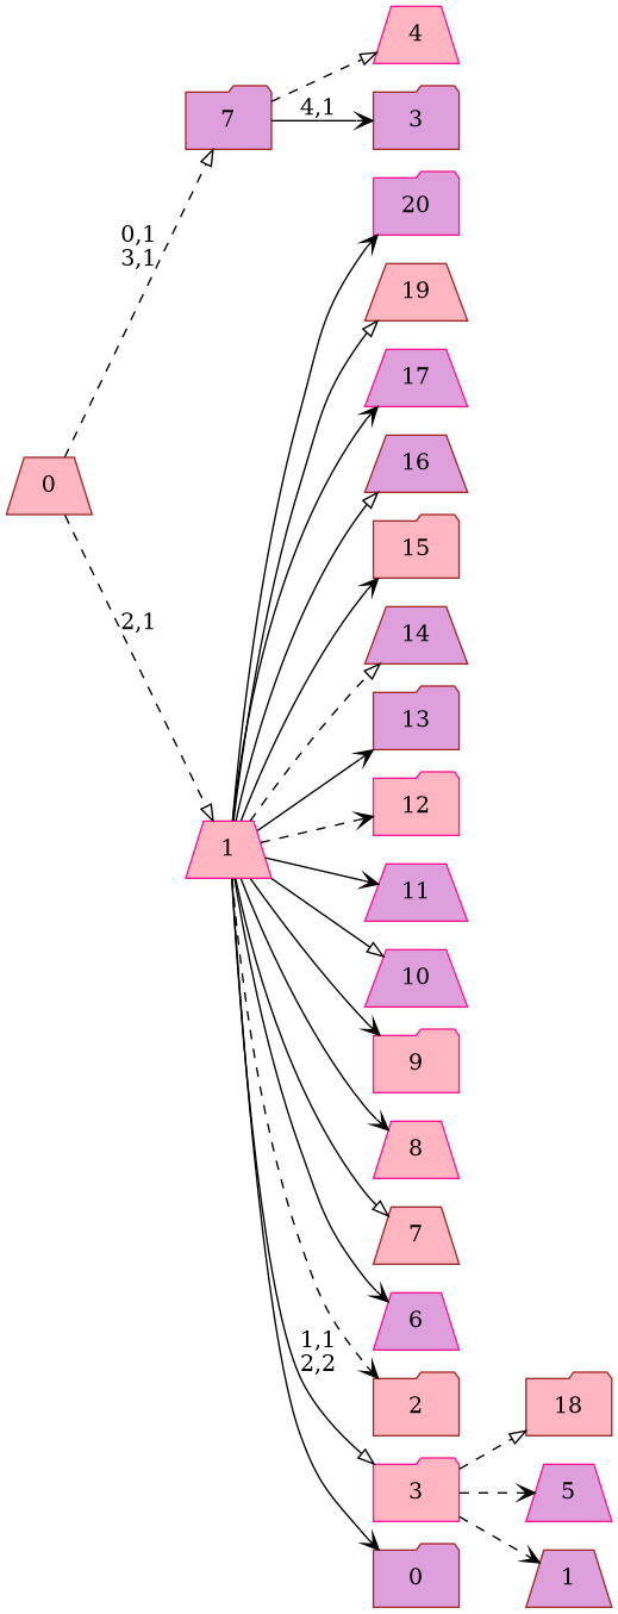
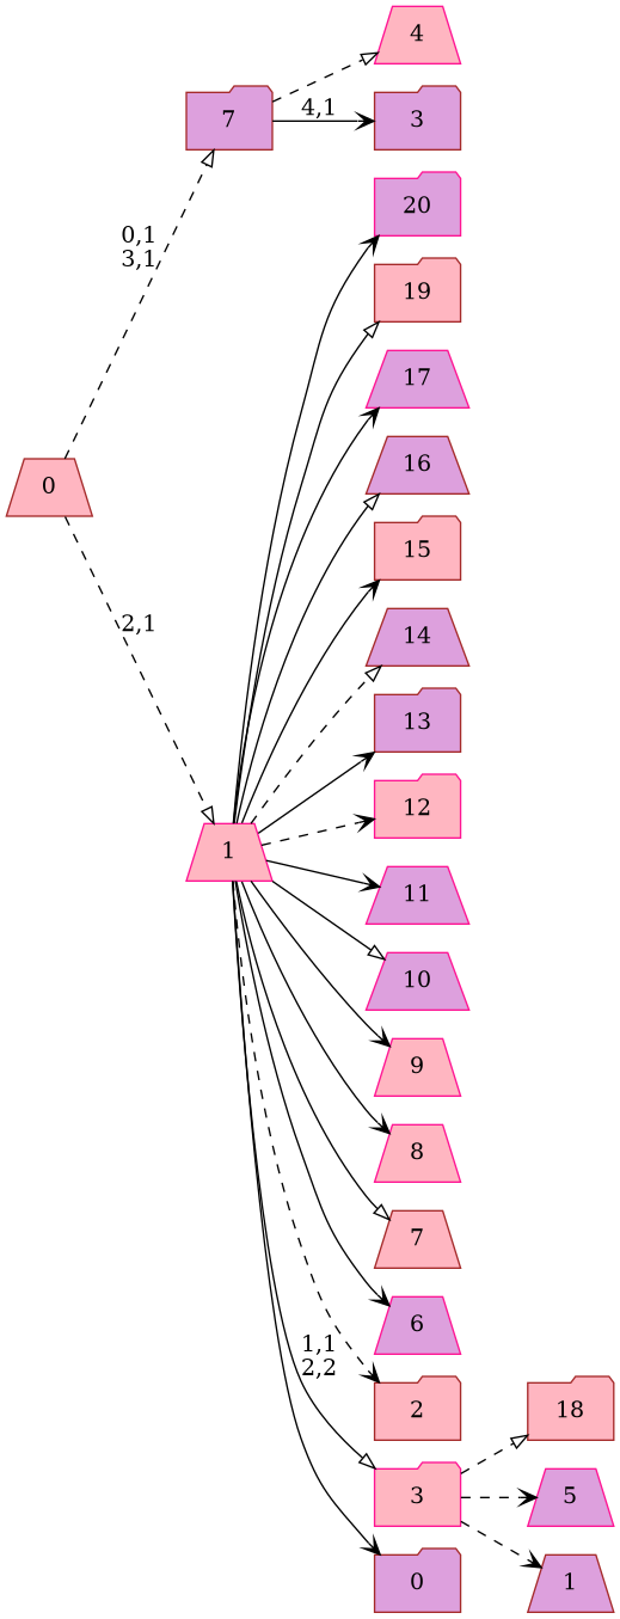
  digraph {
    rankdir=LR
    node [color=brown fillcolor=plum shape=trapezium style=filled]
    edge [arrowhead=vee style=solid]
    n1 [color=deeppink label=20 shape=folder]
-   n2 [fillcolor=lightpink label=19]
+   n2 [fillcolor=lightpink label=19 shape=folder]
    n3 [fillcolor=lightpink label=18 shape=folder]
    n4 [color=deeppink label=17]
    n5 [label=16]
    n6 [fillcolor=lightpink label=15 shape=folder]
    n7 [label=14]
    n8 [label=13 shape=folder]
    n9 [color=deeppink fillcolor=lightpink label=12 shape=folder]
    n10 [color=deeppink label=11]
    n11 [color=deeppink label=10]
-   n12 [color=deeppink fillcolor=lightpink label=9 shape=folder]
+   n12 [color=deeppink fillcolor=lightpink label=9]
    n13 [color=deeppink fillcolor=lightpink label=8]
    n14 [fillcolor=lightpink label=7]
    n15 [color=deeppink label=6]
    n16 [color=deeppink label=5]
    n17 [color=deeppink fillcolor=lightpink label=4]
    n18 [label=3 shape=folder]
    7 [shape=folder]
    n20 [fillcolor=lightpink label=2 shape=folder]
    n21 [label=1]
    3 [color=deeppink fillcolor=lightpink shape=folder]
    n23 [label=0 shape=folder]
    1 [color=deeppink fillcolor=lightpink]
    0 [fillcolor=lightpink]
    7 -> n17 [arrowhead=onormal style=dashed]
    7 -> n18 [label="4,1"]
    3 -> n3 [arrowhead=onormal style=dashed]
    3 -> n16 [style=dashed]
    3 -> n21 [style=dashed]
    1 -> n1
    1 -> n2 [arrowhead=onormal]
    1 -> n4
    1 -> n5 [arrowhead=onormal]
    1 -> n6
    1 -> n7 [arrowhead=onormal style=dashed]
    1 -> n8
    1 -> n9 [style=dashed]
    1 -> n10
    1 -> n11 [arrowhead=onormal]
    1 -> n12
    1 -> n13
    1 -> n14 [arrowhead=onormal]
    1 -> n15
    1 -> n20 [style=dashed]
    1 -> 3 [arrowhead=onormal label="1,1\n2,2"]
    1 -> n23
    0 -> 7 [arrowhead=onormal label="0,1\n3,1" style=dashed]
    0 -> 1 [arrowhead=onormal label="2,1" style=dashed]
  }
